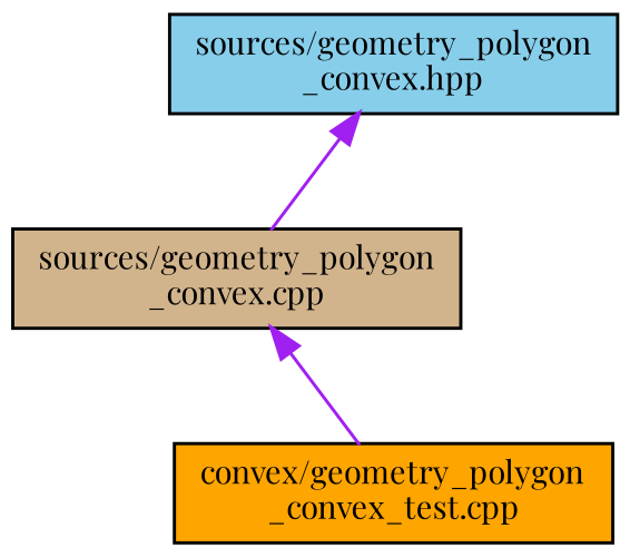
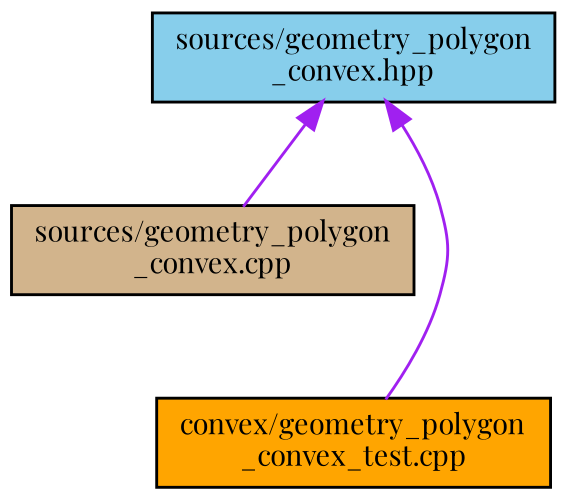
  digraph {
    fontname="Playfair Display"
    node [color=black fontname="Playfair Display" fontsize=10 shape=record style=filled]
    edge [color=purple dir=back fontname="Playfair Display" fontsize=10 labelfontname=Helvetica labelfontsize=10 style=solid]
    n1 [fillcolor=skyblue fontcolor=black height=0.2 label="sources/geometry_polygon\l_convex.hpp" width=0.4]
    n2 [fillcolor=tan height=0.2 label="sources/geometry_polygon\l_convex.cpp" width=0.4]
    n3 [fillcolor=orange height=0.2 label="convex/geometry_polygon\l_convex_test.cpp" width=0.4]
    n1 -> n2
-   n2 -> n3
+   n1 -> n3
  }
